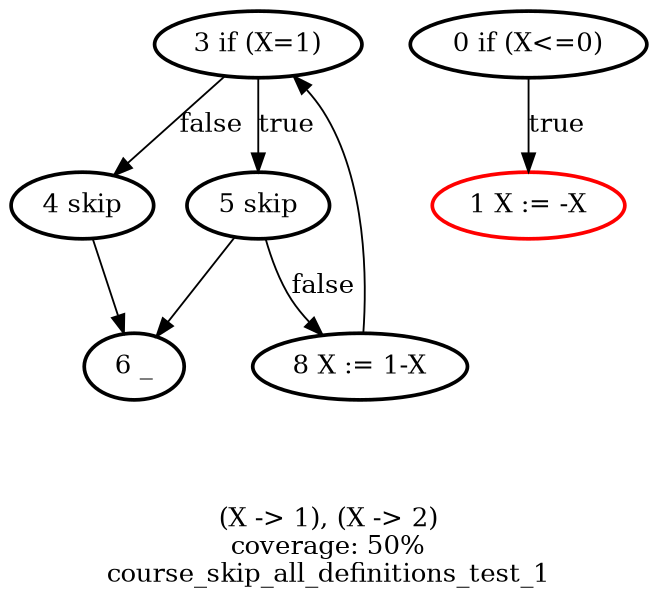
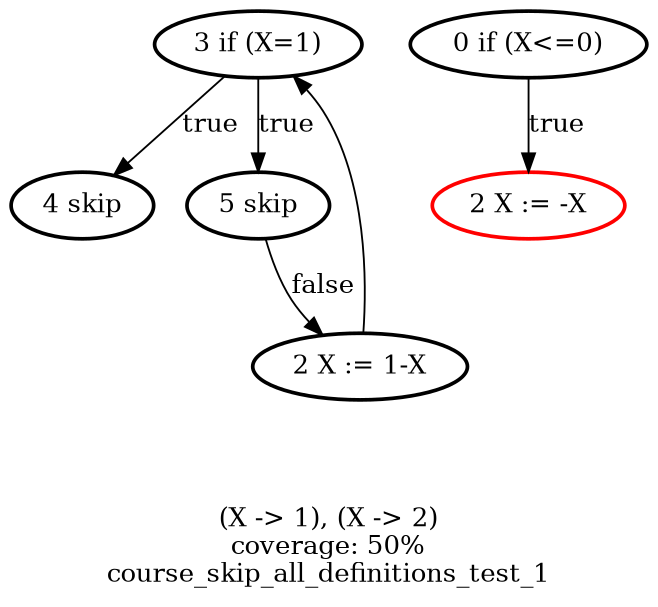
  digraph {
    label="(X -> 1), (X -> 2)\ncoverage: 50%\ncourse_skip_all_definitions_test_1"
    node [style=bold]
    "3 if (X=1)"
    "4 skip"
    "5 skip"
-   "6 _"
-   "2 X := 1-X" [label="8 X := 1-X"]
-   "1 X := -X" [color=red]
+   "2 X := 1-X"
+   "1 X := -X" [color=red label="2 X := -X"]
    "0 if (X<=0)"
-   "3 if (X=1)" -> "4 skip" [label=false]
+   "3 if (X=1)" -> "4 skip" [label=true]
    "3 if (X=1)" -> "5 skip" [label=true]
-   "4 skip" -> "6 _"
-   "5 skip" -> "6 _"
    "5 skip" -> "2 X := 1-X" [label=false]
    "2 X := 1-X" -> "3 if (X=1)"
    "0 if (X<=0)" -> "1 X := -X" [label=true]
  }
